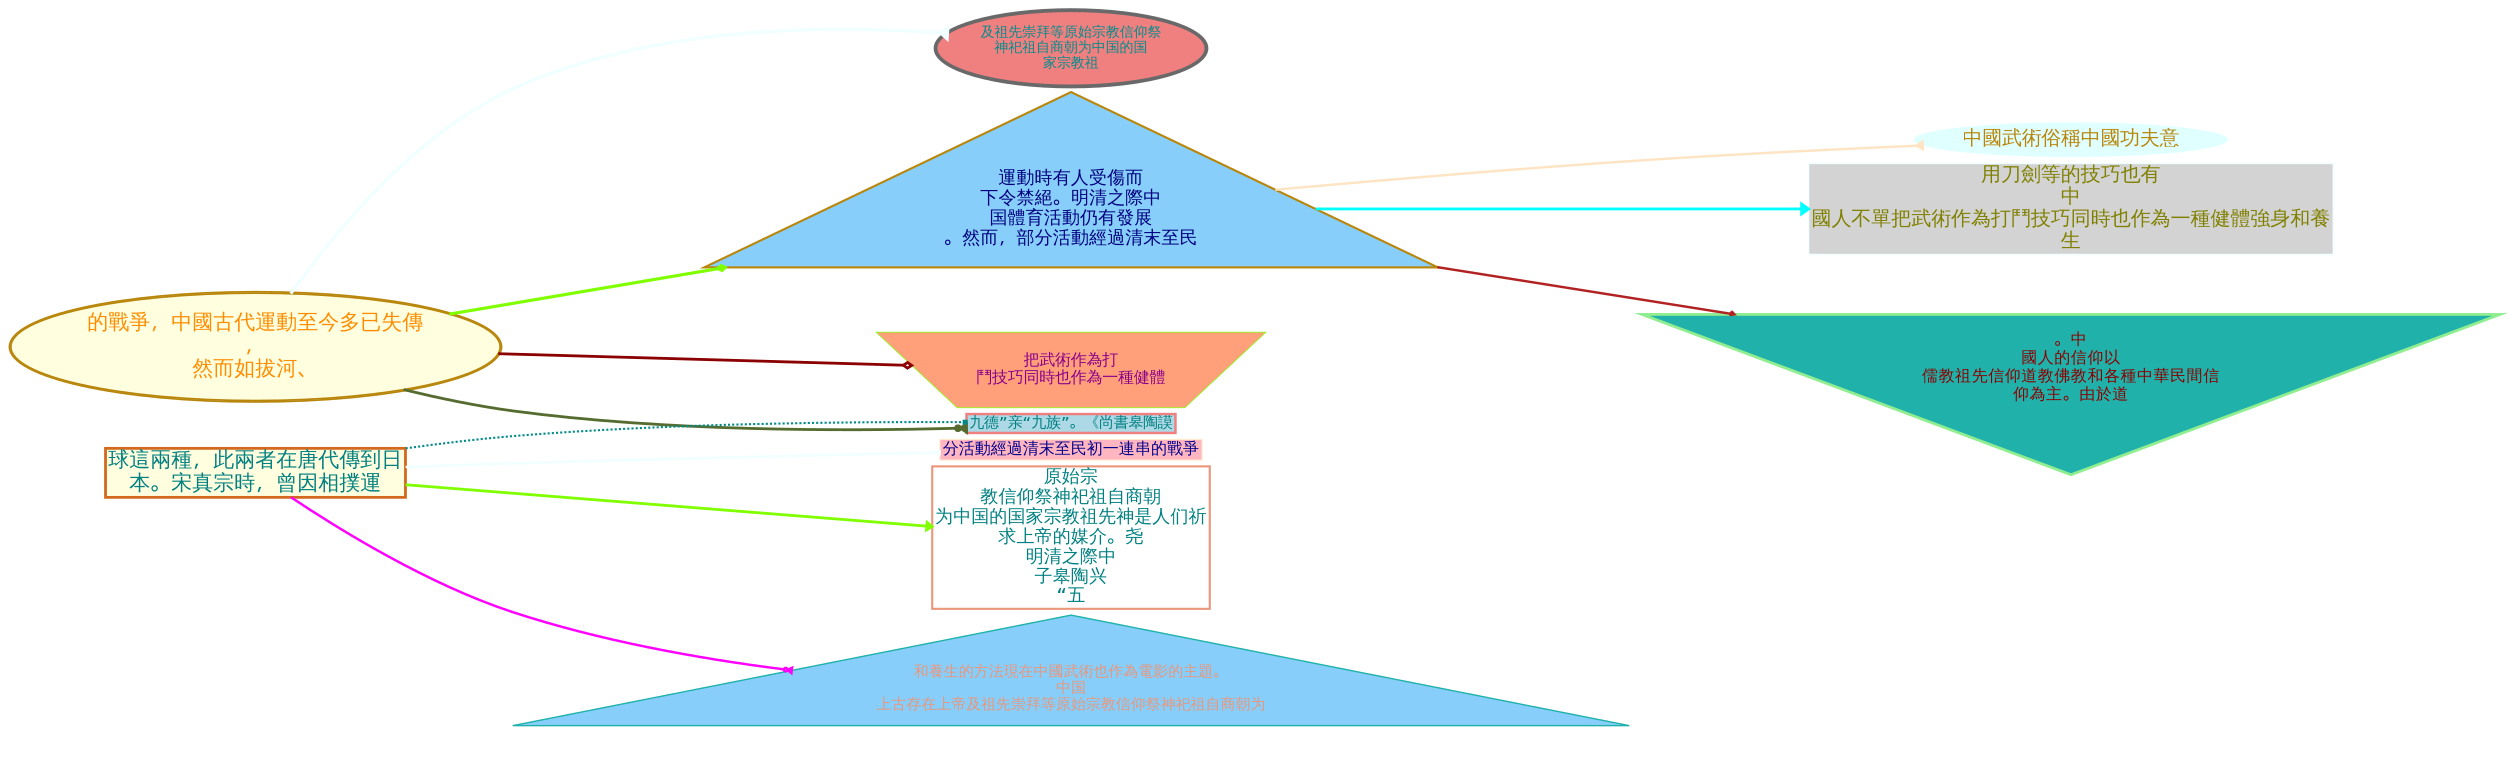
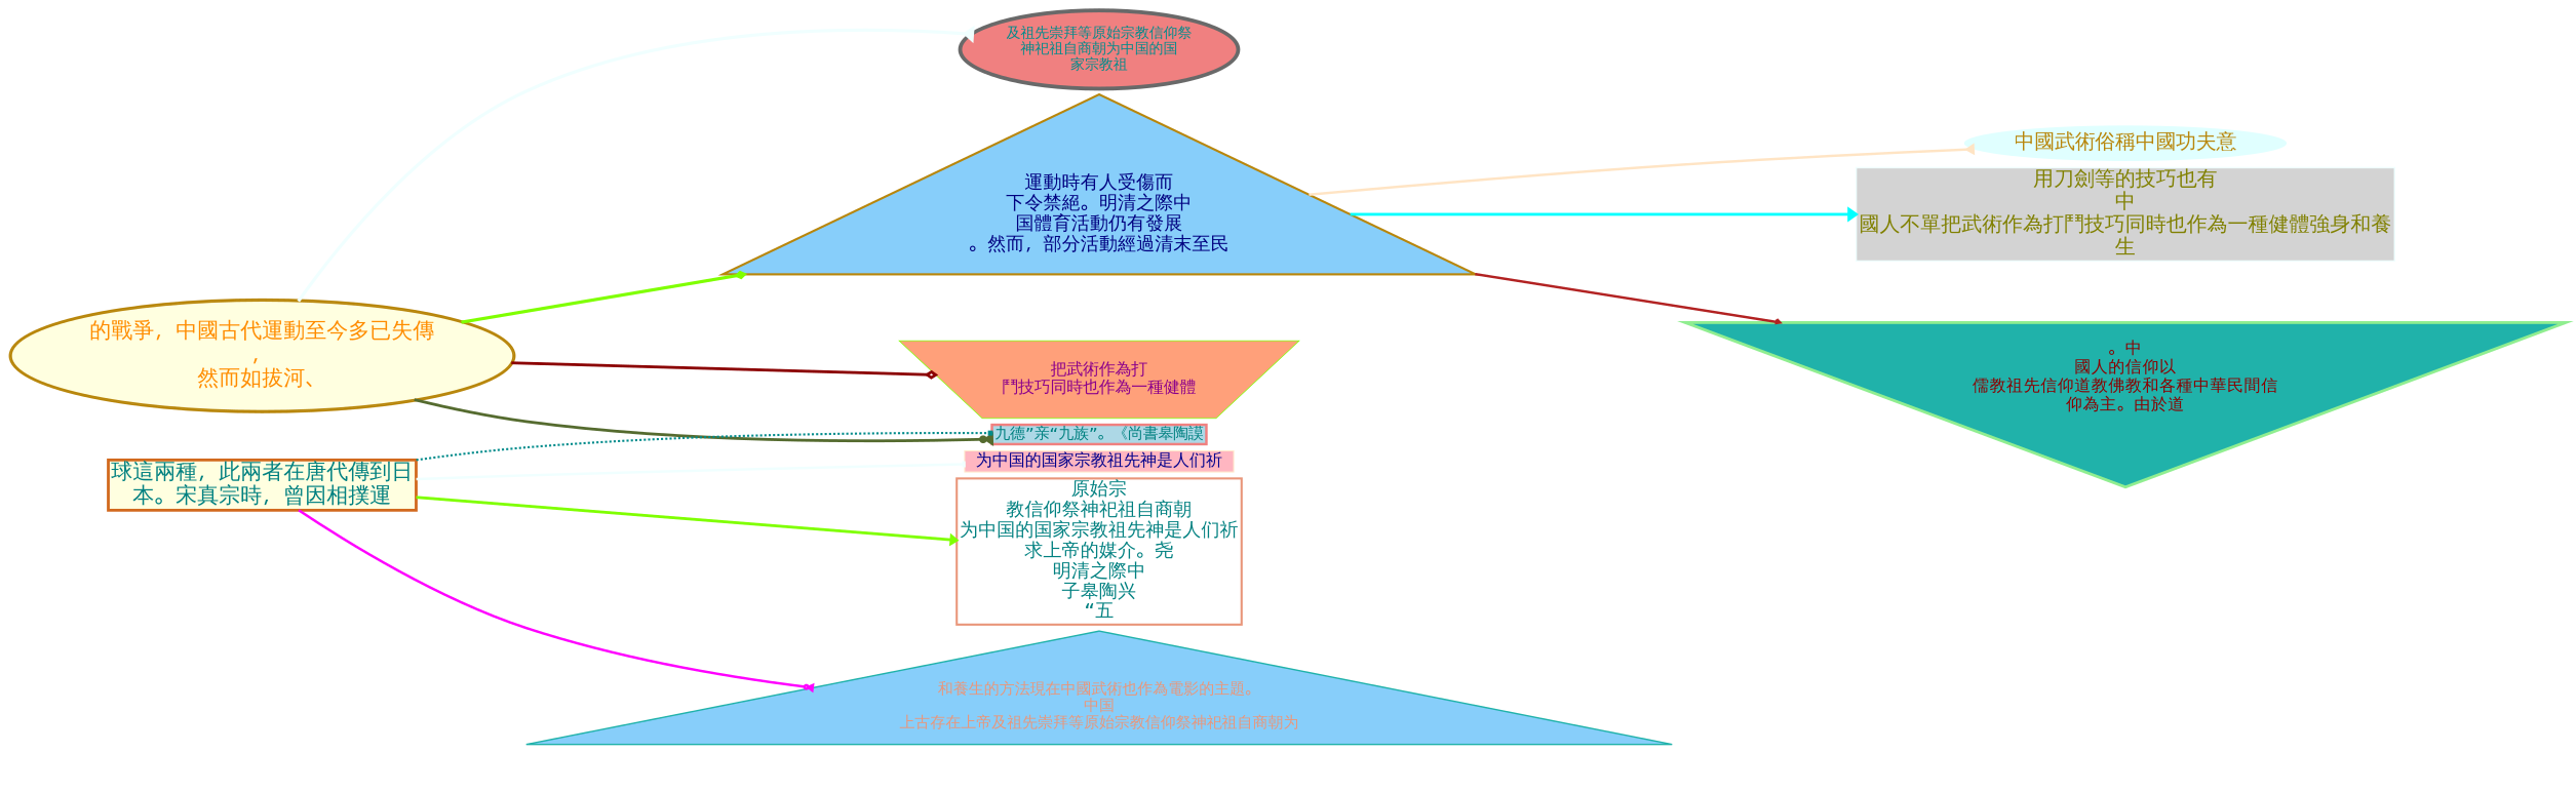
  strict digraph {
    fontname="DejaVu Sans Mono"
    labeljust=l
    rankdir=LR
    node [color=darkgoldenrod fillcolor=lightyellow fontcolor="#008080" fontname="DejaVu Sans Mono" fontsize=60 penwidth=7 shape=box style=filled]
    edge [arrowhead=inv arrowsize=2 color=azure fontname="DejaVu Sans Mono" penwidth=8 style=solid]
    n1 [fontcolor="#FF8C00" height=4.1573 label="的戰爭，中國古代運動至今多已失傳\n，\n然而如拔河、" penwidth=5 peripheries=2 shape=ellipse width=19.301]
    n2 [color=dimgray fillcolor=lightcoral fontcolor="#008B8B" fontsize=40 height=2.861 label="及祖先崇拜等原始宗教信仰祭\n神祀祖自商朝为中国的国\n家宗教祖" peripheries=2 shape=ellipse width=10.58]
    n3 [fillcolor=lightskyblue fontcolor="#000080" fontsize=52 height=9.271 label="運動時有人受傷而\n下令禁絕。明清之際中\n国體育活動仍有發展\n。然而，部分活動經過清末至民" penwidth=6 shape=triangle width=29.109]
    n4 [color=chartreuse fillcolor=lightsalmon fontcolor="#8B008B" fontsize=45 height=3 label="把武術作為打\n鬥技巧同時也作為一種健體" penwidth=2 shape=invtrapezium width=15.472]
    n5 [color=lightcoral fillcolor=lightblue fontsize=42 height=0.75 label="九德”亲“九族”。《尚書皋陶謨" width=7.8194]
    n6 [color=darkviolet fillcolor=lightcyan fontcolor="#B8860B" fontsize=56 height=1.3749 label="中國武術俗稱中國功夫意" penwidth=0 peripheries=1 shape=ellipse width=12.473]
    n7 [color=azure fillcolor=lightgrey fontcolor="#808000" fontsize=57 height=3.6111 label="用刀劍等的技巧也有\n中\n國人不單把武術作為打鬥技巧同時也作為一種健體強身和養\n生" penwidth=4 width=20.819]
    n8 [color=lightgreen fillcolor=lightseagreen fontcolor="#8B0000" fontsize=47 height=8.4853 label="。中\n國人的信仰以\n儒教祖先信仰道教佛教和各種中華民間信\n仰為主。由於道" penwidth=8 shape=invtriangle width=34.059]
    n9 [color=chocolate height=1.9444 label="球這兩種，此兩者在唐代傳到日\n本。宋真宗時，曾因相撲運" penwidth=8 width=11.903]
-   n10 [color=blanchedalmond fillcolor=lightpink fontcolor="#00008B" fontsize=46 height=0.81944 label="分活動經過清末至民初一連串的戰爭" penwidth=3 width=10.403]
+   n10 [color=blanchedalmond fillcolor=lightpink fontcolor="#00008B" fontsize=46 height=0.81944 label="为中国的国家宗教祖先神是人们祈" penwidth=3 width=10.403]
    n11 [color=darksalmon fillcolor=lightseagreen fontsize=52 height=5.6528 label="原始宗\n教信仰祭神祀祖自商朝\n为中国的国家宗教祖先神是人们祈\n求上帝的媒介。尧\n明清之際中\n子皋陶兴\n“五" penwidth=6 width=11.014 style=""]
    n12 [color=lightseagreen fillcolor=lightskyblue fontcolor="#E9967A" fontsize=43 height=5.8533 label="和養生的方法現在中國武術也作為電影的主題。\n中国\n上古存在上帝及祖先崇拜等原始宗教信仰祭神祀祖自商朝为" penwidth=4 shape=triangle width=44.312]
    n1 -> n2 [penwidth=9]
    n1 -> n3 [arrowhead=diamond arrowsize=1.75 color=chartreuse penwidth=9 style=bold]
    n1 -> n4 [arrowhead=ediamond color=darkred]
    n1 -> n5 [arrowhead=invdot arrowsize=1.75 color=darkolivegreen]
    n3 -> n6 [arrowsize=1.75 color=bisque penwidth=7 style=bold]
    n3 -> n7 [arrowhead=normal color=cyan]
    n3 -> n8 [arrowhead=halfopen arrowsize=1 color=firebrick penwidth=7 style=bold]
    n9 -> n5 [arrowhead=box arrowsize=1 color=darkcyan penwidth=6 style=dashed]
    n9 -> n10 [arrowhead=tee arrowsize=1 penwidth=7 style=bold]
    n9 -> n11 [arrowhead=normal arrowsize=1.5 color=chartreuse]
    n9 -> n12 [arrowhead=invodot arrowsize=1.25 color=fuchsia penwidth=7]
  }
